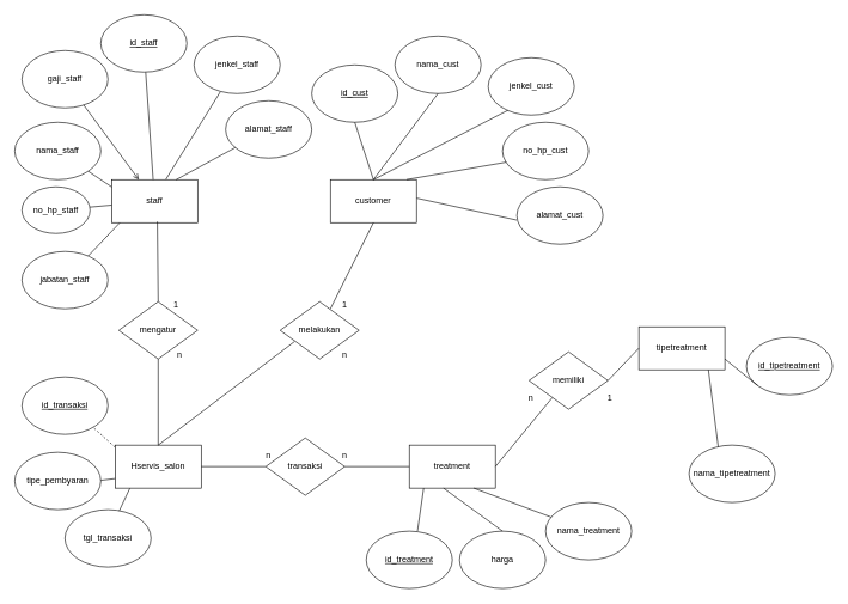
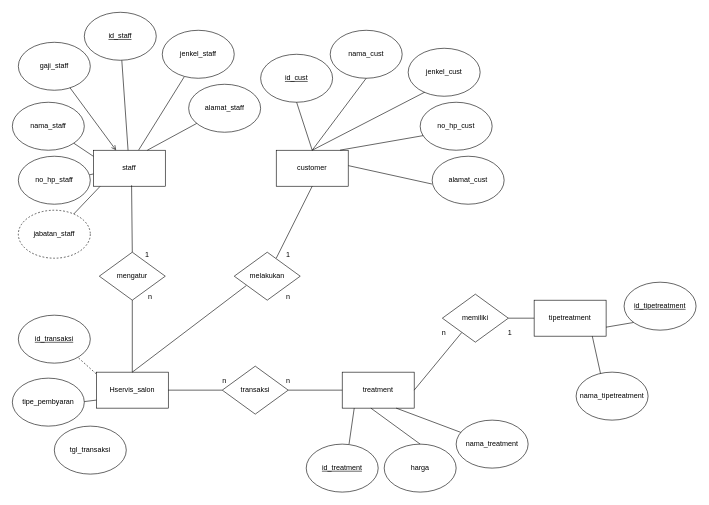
  <mxCell id="0" />
  <mxCell id="1" parent="0" />
  <mxCell id="2" value="staff" style="rounded=0;whiteSpace=wrap;html=1;" parent="1" vertex="1"><mxGeometry x="155" y="250" width="120" height="60" as="geometry" /></mxCell>
  <mxCell id="3" style="rounded=0;orthogonalLoop=1;jettySize=auto;html=1;endArrow=none;endFill=0;" parent="1" source="4" target="2" edge="1"><mxGeometry relative="1" as="geometry" /></mxCell>
  <mxCell id="4" value="&lt;u&gt;id_staff&lt;/u&gt;" style="ellipse;whiteSpace=wrap;html=1;" parent="1" vertex="1"><mxGeometry x="140" y="20" width="120" height="80" as="geometry" /></mxCell>
  <mxCell id="5" style="edgeStyle=orthogonalEdgeStyle;rounded=0;orthogonalLoop=1;jettySize=auto;html=1;entryX=0;entryY=0.5;entryDx=0;entryDy=0;curved=1;strokeColor=none;" parent="1" source="6" target="2" edge="1"><mxGeometry relative="1" as="geometry" /></mxCell>
  <mxCell id="6" value="nama_staff" style="ellipse;whiteSpace=wrap;html=1;" parent="1" vertex="1"><mxGeometry x="20" y="170" width="120" height="80" as="geometry" /></mxCell>
  <mxCell id="7" style="rounded=0;orthogonalLoop=1;jettySize=auto;html=1;entryX=0.63;entryY=-0.005;entryDx=0;entryDy=0;endArrow=none;endFill=0;entryPerimeter=0;" parent="1" source="8" target="2" edge="1"><mxGeometry relative="1" as="geometry" /></mxCell>
  <mxCell id="8" value="jenkel_staff" style="ellipse;whiteSpace=wrap;html=1;" parent="1" vertex="1"><mxGeometry x="270" y="50" width="120" height="80" as="geometry" /></mxCell>
- <mxCell id="9" value="tipetreatment" style="rounded=0;whiteSpace=wrap;html=1;" parent="1" vertex="1"><mxGeometry x="890" y="455" width="120" height="60" as="geometry" /></mxCell>
+ <mxCell id="9" value="tipetreatment" style="rounded=0;whiteSpace=wrap;html=1;" parent="1" vertex="1"><mxGeometry x="890" y="500" width="120" height="60" as="geometry" /></mxCell>
  <mxCell id="10" value="treatment" style="rounded=0;whiteSpace=wrap;html=1;" parent="1" vertex="1"><mxGeometry x="570" y="620" width="120" height="60" as="geometry" /></mxCell>
  <mxCell id="11" style="rounded=0;orthogonalLoop=1;jettySize=auto;html=1;endArrow=none;endFill=0;" parent="1" source="12" target="2" edge="1"><mxGeometry relative="1" as="geometry" /></mxCell>
- <mxCell id="12" value="no_hp_staff" style="ellipse;whiteSpace=wrap;html=1;" parent="1" vertex="1"><mxGeometry x="30" y="260" width="95" height="65" as="geometry" /></mxCell>
+ <mxCell id="12" value="no_hp_staff" style="ellipse;whiteSpace=wrap;html=1;" parent="1" vertex="1"><mxGeometry x="30" y="260" width="120" height="80" as="geometry" /></mxCell>
  <mxCell id="13" style="rounded=0;orthogonalLoop=1;jettySize=auto;html=1;entryX=0;entryY=0.167;entryDx=0;entryDy=0;entryPerimeter=0;endArrow=none;endFill=0;" parent="1" source="6" target="2" edge="1"><mxGeometry relative="1" as="geometry" /></mxCell>
  <mxCell id="14" value="alamat_staff" style="ellipse;whiteSpace=wrap;html=1;" parent="1" vertex="1"><mxGeometry x="314" y="140" width="120" height="80" as="geometry" /></mxCell>
  <mxCell id="15" value="gaji_staff" style="ellipse;whiteSpace=wrap;html=1;" parent="1" vertex="1"><mxGeometry x="30" y="70" width="120" height="80" as="geometry" /></mxCell>
- <mxCell id="16" value="jabatan_staff" style="ellipse;whiteSpace=wrap;html=1;" parent="1" vertex="1"><mxGeometry x="30" y="350" width="120" height="80" as="geometry" /></mxCell>
+ <mxCell id="16" value="jabatan_staff" style="ellipse;whiteSpace=wrap;html=1;dashed=1;" parent="1" vertex="1"><mxGeometry x="30" y="350" width="120" height="80" as="geometry" /></mxCell>
  <mxCell id="17" style="rounded=0;orthogonalLoop=1;jettySize=auto;html=1;entryX=0.093;entryY=1.007;entryDx=0;entryDy=0;entryPerimeter=0;endArrow=none;endFill=0;" parent="1" source="16" target="2" edge="1"><mxGeometry relative="1" as="geometry" /></mxCell>
  <mxCell id="18" style="rounded=0;orthogonalLoop=1;jettySize=auto;html=1;endArrow=open;endFill=0;" parent="1" source="15" target="2" edge="1"><mxGeometry relative="1" as="geometry" /></mxCell>
  <mxCell id="19" style="rounded=0;orthogonalLoop=1;jettySize=auto;html=1;entryX=0.75;entryY=0;entryDx=0;entryDy=0;endArrow=none;endFill=0;" parent="1" source="14" target="2" edge="1"><mxGeometry relative="1" as="geometry" /></mxCell>
  <mxCell id="20" value="customer" style="rounded=0;whiteSpace=wrap;html=1;" parent="1" vertex="1"><mxGeometry x="460" y="250" width="120" height="60" as="geometry" /></mxCell>
  <mxCell id="21" value="&lt;u&gt;id_cust&lt;/u&gt;" style="ellipse;whiteSpace=wrap;html=1;" parent="1" vertex="1"><mxGeometry x="434" y="90" width="120" height="80" as="geometry" /></mxCell>
  <mxCell id="22" value="nama_cust" style="ellipse;whiteSpace=wrap;html=1;" parent="1" vertex="1"><mxGeometry x="550" y="50" width="120" height="80" as="geometry" /></mxCell>
  <mxCell id="23" value="jenkel_cust" style="ellipse;whiteSpace=wrap;html=1;" parent="1" vertex="1"><mxGeometry x="680" y="80" width="120" height="80" as="geometry" /></mxCell>
  <mxCell id="24" value="alamat_cust" style="ellipse;whiteSpace=wrap;html=1;" parent="1" vertex="1"><mxGeometry x="720" y="260" width="120" height="80" as="geometry" /></mxCell>
  <mxCell id="25" value="no_hp_cust" style="ellipse;whiteSpace=wrap;html=1;" parent="1" vertex="1"><mxGeometry x="700" y="170" width="120" height="80" as="geometry" /></mxCell>
  <mxCell id="26" value="Hservis_salon" style="rounded=0;whiteSpace=wrap;html=1;" parent="1" vertex="1"><mxGeometry x="160" y="620" width="120" height="60" as="geometry" /></mxCell>
  <mxCell id="27" value="&lt;u&gt;id_transaksi&lt;/u&gt;" style="ellipse;whiteSpace=wrap;html=1;" parent="1" vertex="1"><mxGeometry x="30" y="525" width="120" height="80" as="geometry" /></mxCell>
  <mxCell id="28" value="tgl_transaksi" style="ellipse;whiteSpace=wrap;html=1;" parent="1" vertex="1"><mxGeometry x="90" y="710" width="120" height="80" as="geometry" /></mxCell>
  <mxCell id="29" value="tipe_pembyaran" style="ellipse;whiteSpace=wrap;html=1;" parent="1" vertex="1"><mxGeometry y="630" width="120" height="80" as="geometry" x="20" /></mxCell>
  <mxCell id="30" value="" style="endArrow=none;html=1;rounded=0;entryX=0.5;entryY=1;entryDx=0;entryDy=0;" parent="1" target="21" edge="1"><mxGeometry width="50" height="50" relative="1" as="geometry"><mxPoint x="520" y="250" as="sourcePoint" /><mxPoint x="570" y="190" as="targetPoint" /></mxGeometry></mxCell>
  <mxCell id="31" value="" style="endArrow=none;html=1;rounded=0;entryX=0.5;entryY=1;entryDx=0;entryDy=0;exitX=0.5;exitY=0;exitDx=0;exitDy=0;" parent="1" source="20" target="22" edge="1"><mxGeometry width="50" height="50" relative="1" as="geometry"><mxPoint x="450" y="240" as="sourcePoint" /><mxPoint x="500" y="190" as="targetPoint" /></mxGeometry></mxCell>
  <mxCell id="32" value="" style="endArrow=none;html=1;rounded=0;entryX=0.23;entryY=0.915;entryDx=0;entryDy=0;entryPerimeter=0;" parent="1" target="23" edge="1"><mxGeometry width="50" height="50" relative="1" as="geometry"><mxPoint x="520" y="250" as="sourcePoint" /><mxPoint x="760" y="190" as="targetPoint" /></mxGeometry></mxCell>
  <mxCell id="33" value="" style="endArrow=none;html=1;rounded=0;entryX=0.044;entryY=0.695;entryDx=0;entryDy=0;entryPerimeter=0;exitX=0.887;exitY=-0.003;exitDx=0;exitDy=0;exitPerimeter=0;" parent="1" source="20" target="25" edge="1"><mxGeometry width="50" height="50" relative="1" as="geometry"><mxPoint x="640" y="290" as="sourcePoint" /><mxPoint x="690" y="240" as="targetPoint" /></mxGeometry></mxCell>
  <mxCell id="34" value="" style="endArrow=none;html=1;rounded=0;entryX=-0.003;entryY=0.579;entryDx=0;entryDy=0;entryPerimeter=0;exitX=1.003;exitY=0.428;exitDx=0;exitDy=0;exitPerimeter=0;" parent="1" source="20" target="24" edge="1"><mxGeometry width="50" height="50" relative="1" as="geometry"><mxPoint x="640" y="270" as="sourcePoint" /><mxPoint x="690" y="220" as="targetPoint" /></mxGeometry></mxCell>
- <mxCell id="35" value="" style="endArrow=none;html=1;rounded=0;exitX=0.631;exitY=0.02;exitDx=0;exitDy=0;exitPerimeter=0;entryX=0.17;entryY=1.004;entryDx=0;entryDy=0;entryPerimeter=0;" parent="1" source="28" target="26" edge="1"><mxGeometry width="50" height="50" relative="1" as="geometry"><mxPoint x="260" y="690" as="sourcePoint" /><mxPoint x="310" y="640" as="targetPoint" /></mxGeometry></mxCell>
  <mxCell id="36" value="" style="endArrow=none;html=1;rounded=0;exitX=0;exitY=0.777;exitDx=0;exitDy=0;exitPerimeter=0;entryX=1.001;entryY=0.488;entryDx=0;entryDy=0;entryPerimeter=0;" parent="1" source="26" target="29" edge="1"><mxGeometry width="50" height="50" relative="1" as="geometry"><mxPoint x="180" y="732" as="sourcePoint" /><mxPoint x="194" y="700" as="targetPoint" /></mxGeometry></mxCell>
  <mxCell id="37" value="" style="endArrow=none;html=1;rounded=0;exitX=-0.004;exitY=0.043;exitDx=0;exitDy=0;exitPerimeter=0;entryX=0.825;entryY=0.876;entryDx=0;entryDy=0;entryPerimeter=0;dashed=1;" parent="1" source="26" target="27" edge="1"><mxGeometry width="50" height="50" relative="1" as="geometry"><mxPoint x="130" y="632" as="sourcePoint" /><mxPoint x="144" y="600" as="targetPoint" /></mxGeometry></mxCell>
  <mxCell id="38" value="&lt;u&gt;id_treatment&lt;/u&gt;" style="ellipse;whiteSpace=wrap;html=1;" parent="1" vertex="1"><mxGeometry x="510" y="740" width="120" height="80" as="geometry" /></mxCell>
  <mxCell id="39" value="nama_treatment" style="ellipse;whiteSpace=wrap;html=1;" parent="1" vertex="1"><mxGeometry x="760" y="700" width="120" height="80" as="geometry" /></mxCell>
  <mxCell id="40" value="harga" style="ellipse;whiteSpace=wrap;html=1;" parent="1" vertex="1"><mxGeometry x="640" y="740" width="120" height="80" as="geometry" /></mxCell>
  <mxCell id="41" value="&lt;u&gt;id_tipetreatment&lt;/u&gt;" style="ellipse;whiteSpace=wrap;html=1;" parent="1" vertex="1"><mxGeometry x="1040" y="470" width="120" height="80" as="geometry" /></mxCell>
  <mxCell id="42" value="nama_tipetreatment" style="ellipse;whiteSpace=wrap;html=1;" parent="1" vertex="1"><mxGeometry x="960" y="620" width="120" height="80" as="geometry" /></mxCell>
  <mxCell id="43" value="" style="endArrow=none;html=1;rounded=0;exitX=0.595;exitY=0;exitDx=0;exitDy=0;exitPerimeter=0;entryX=0.167;entryY=1;entryDx=0;entryDy=0;entryPerimeter=0;" parent="1" source="38" target="10" edge="1"><mxGeometry width="50" height="50" relative="1" as="geometry"><mxPoint x="600" y="640" as="sourcePoint" /><mxPoint x="650" y="590" as="targetPoint" /></mxGeometry></mxCell>
  <mxCell id="44" value="" style="endArrow=none;html=1;rounded=0;exitX=0.5;exitY=0;exitDx=0;exitDy=0;entryX=0.398;entryY=1;entryDx=0;entryDy=0;entryPerimeter=0;" parent="1" source="40" target="10" edge="1"><mxGeometry width="50" height="50" relative="1" as="geometry"><mxPoint x="600" y="780" as="sourcePoint" /><mxPoint x="649" y="720" as="targetPoint" /></mxGeometry></mxCell>
  <mxCell id="45" value="" style="endArrow=none;html=1;rounded=0;exitX=0.75;exitY=1;exitDx=0;exitDy=0;" parent="1" source="10" target="39" edge="1"><mxGeometry width="50" height="50" relative="1" as="geometry"><mxPoint x="700" y="790" as="sourcePoint" /><mxPoint x="749" y="730" as="targetPoint" /></mxGeometry></mxCell>
  <mxCell id="46" value="" style="endArrow=none;html=1;rounded=0;exitX=0.808;exitY=1;exitDx=0;exitDy=0;exitPerimeter=0;entryX=0.339;entryY=0.027;entryDx=0;entryDy=0;entryPerimeter=0;" parent="1" source="9" target="42" edge="1"><mxGeometry width="50" height="50" relative="1" as="geometry"><mxPoint x="990" y="740" as="sourcePoint" /><mxPoint x="1039" y="680" as="targetPoint" /></mxGeometry></mxCell>
  <mxCell id="47" value="" style="endArrow=none;html=1;rounded=0;exitX=1;exitY=0.75;exitDx=0;exitDy=0;entryX=0.132;entryY=0.84;entryDx=0;entryDy=0;entryPerimeter=0;" parent="1" source="9" target="41" edge="1"><mxGeometry width="50" height="50" relative="1" as="geometry"><mxPoint x="1020" y="660" as="sourcePoint" /><mxPoint x="1069" y="600" as="targetPoint" /></mxGeometry></mxCell>
  <mxCell id="48" value="melakukan" style="rhombus;whiteSpace=wrap;html=1;" parent="1" vertex="1"><mxGeometry x="390" y="420" width="110" height="80" as="geometry" /></mxCell>
  <mxCell id="49" value="1" style="text;html=1;align=center;verticalAlign=middle;whiteSpace=wrap;rounded=0;" parent="1" vertex="1"><mxGeometry x="450" y="410" width="60" height="30" as="geometry" /></mxCell>
  <mxCell id="50" value="n" style="text;html=1;align=center;verticalAlign=middle;whiteSpace=wrap;rounded=0;" parent="1" vertex="1"><mxGeometry x="450" y="480" width="60" height="30" as="geometry" /></mxCell>
  <mxCell id="51" value="" style="endArrow=none;html=1;rounded=0;entryX=0.5;entryY=1;entryDx=0;entryDy=0;exitX=0.167;exitY=0.667;exitDx=0;exitDy=0;exitPerimeter=0;" parent="1" source="49" target="20" edge="1"><mxGeometry width="50" height="50" relative="1" as="geometry"><mxPoint x="600" y="370" as="sourcePoint" /><mxPoint x="690" y="340" as="targetPoint" /></mxGeometry></mxCell>
  <mxCell id="52" value="" style="endArrow=none;html=1;rounded=0;entryX=0.183;entryY=0.695;entryDx=0;entryDy=0;entryPerimeter=0;" parent="1" target="48" edge="1"><mxGeometry width="50" height="50" relative="1" as="geometry"><mxPoint x="220" y="620" as="sourcePoint" /><mxPoint x="650" y="540" as="targetPoint" /></mxGeometry></mxCell>
  <mxCell id="53" value="memiliki" style="rhombus;whiteSpace=wrap;html=1;" parent="1" vertex="1"><mxGeometry x="737" y="490" width="110" height="80" as="geometry" /></mxCell>
  <mxCell id="54" value="n" style="text;html=1;align=center;verticalAlign=middle;whiteSpace=wrap;rounded=0;" parent="1" vertex="1"><mxGeometry x="710" y="540" width="60" height="30" as="geometry" /></mxCell>
  <mxCell id="55" value="1" style="text;html=1;align=center;verticalAlign=middle;whiteSpace=wrap;rounded=0;" parent="1" vertex="1"><mxGeometry x="820" y="540" width="60" height="30" as="geometry" /></mxCell>
  <mxCell id="56" value="" style="endArrow=none;html=1;rounded=0;exitX=1;exitY=0.5;exitDx=0;exitDy=0;entryX=0.293;entryY=0.8;entryDx=0;entryDy=0;entryPerimeter=0;" parent="1" source="10" target="53" edge="1"><mxGeometry width="50" height="50" relative="1" as="geometry"><mxPoint x="670" y="600" as="sourcePoint" /><mxPoint x="720" y="550" as="targetPoint" /></mxGeometry></mxCell>
  <mxCell id="57" value="" style="endArrow=none;html=1;rounded=0;entryX=0;entryY=0.5;entryDx=0;entryDy=0;exitX=1;exitY=0.5;exitDx=0;exitDy=0;" parent="1" source="53" target="9" edge="1"><mxGeometry width="50" height="50" relative="1" as="geometry"><mxPoint x="810" y="610" as="sourcePoint" /><mxPoint x="860" y="560" as="targetPoint" /></mxGeometry></mxCell>
  <mxCell id="58" value="" style="endArrow=none;html=1;rounded=0;entryX=1;entryY=0.5;entryDx=0;entryDy=0;exitX=0;exitY=0.5;exitDx=0;exitDy=0;" parent="1" source="59" target="26" edge="1"><mxGeometry width="50" height="50" relative="1" as="geometry"><mxPoint x="380" y="620" as="sourcePoint" /><mxPoint x="560" y="440" as="targetPoint" /></mxGeometry></mxCell>
  <mxCell id="59" value="transaksi" style="rhombus;whiteSpace=wrap;html=1;" parent="1" vertex="1"><mxGeometry x="370" y="610" width="110" height="80" as="geometry" /></mxCell>
  <mxCell id="60" value="n" style="text;html=1;align=center;verticalAlign=middle;whiteSpace=wrap;rounded=0;" parent="1" vertex="1"><mxGeometry x="344" y="620" width="60" height="30" as="geometry" /></mxCell>
  <mxCell id="61" value="" style="endArrow=none;html=1;rounded=0;exitX=1;exitY=0.5;exitDx=0;exitDy=0;" parent="1" source="59" target="10" edge="1"><mxGeometry width="50" height="50" relative="1" as="geometry"><mxPoint x="460" y="590" as="sourcePoint" /><mxPoint x="510" y="540" as="targetPoint" /></mxGeometry></mxCell>
  <mxCell id="62" value="n" style="text;html=1;align=center;verticalAlign=middle;whiteSpace=wrap;rounded=0;" parent="1" vertex="1"><mxGeometry x="450" y="620" width="60" height="30" as="geometry" /></mxCell>
  <mxCell id="63" value="mengatur" style="rhombus;whiteSpace=wrap;html=1;" parent="1" vertex="1"><mxGeometry x="165" y="420" width="110" height="80" as="geometry" /></mxCell>
  <mxCell id="64" value="" style="endArrow=none;html=1;rounded=0;entryX=0.532;entryY=0.974;entryDx=0;entryDy=0;entryPerimeter=0;exitX=0.5;exitY=0;exitDx=0;exitDy=0;" parent="1" source="63" target="2" edge="1"><mxGeometry width="50" height="50" relative="1" as="geometry"><mxPoint x="420" y="520" as="sourcePoint" /><mxPoint x="470" y="470" as="targetPoint" /></mxGeometry></mxCell>
  <mxCell id="65" value="" style="endArrow=none;html=1;rounded=0;entryX=0.5;entryY=1;entryDx=0;entryDy=0;exitX=0.5;exitY=0;exitDx=0;exitDy=0;" parent="1" source="26" target="63" edge="1"><mxGeometry width="50" height="50" relative="1" as="geometry"><mxPoint x="290" y="627" as="sourcePoint" /><mxPoint x="314" y="520" as="targetPoint" /></mxGeometry></mxCell>
  <mxCell id="66" value="1" style="text;html=1;align=center;verticalAlign=middle;whiteSpace=wrap;rounded=0;" parent="1" vertex="1"><mxGeometry x="215" y="410" width="60" height="30" as="geometry" /></mxCell>
  <mxCell id="67" value="n" style="text;html=1;align=center;verticalAlign=middle;whiteSpace=wrap;rounded=0;" parent="1" vertex="1"><mxGeometry x="220" y="480" width="60" height="30" as="geometry" /></mxCell>
